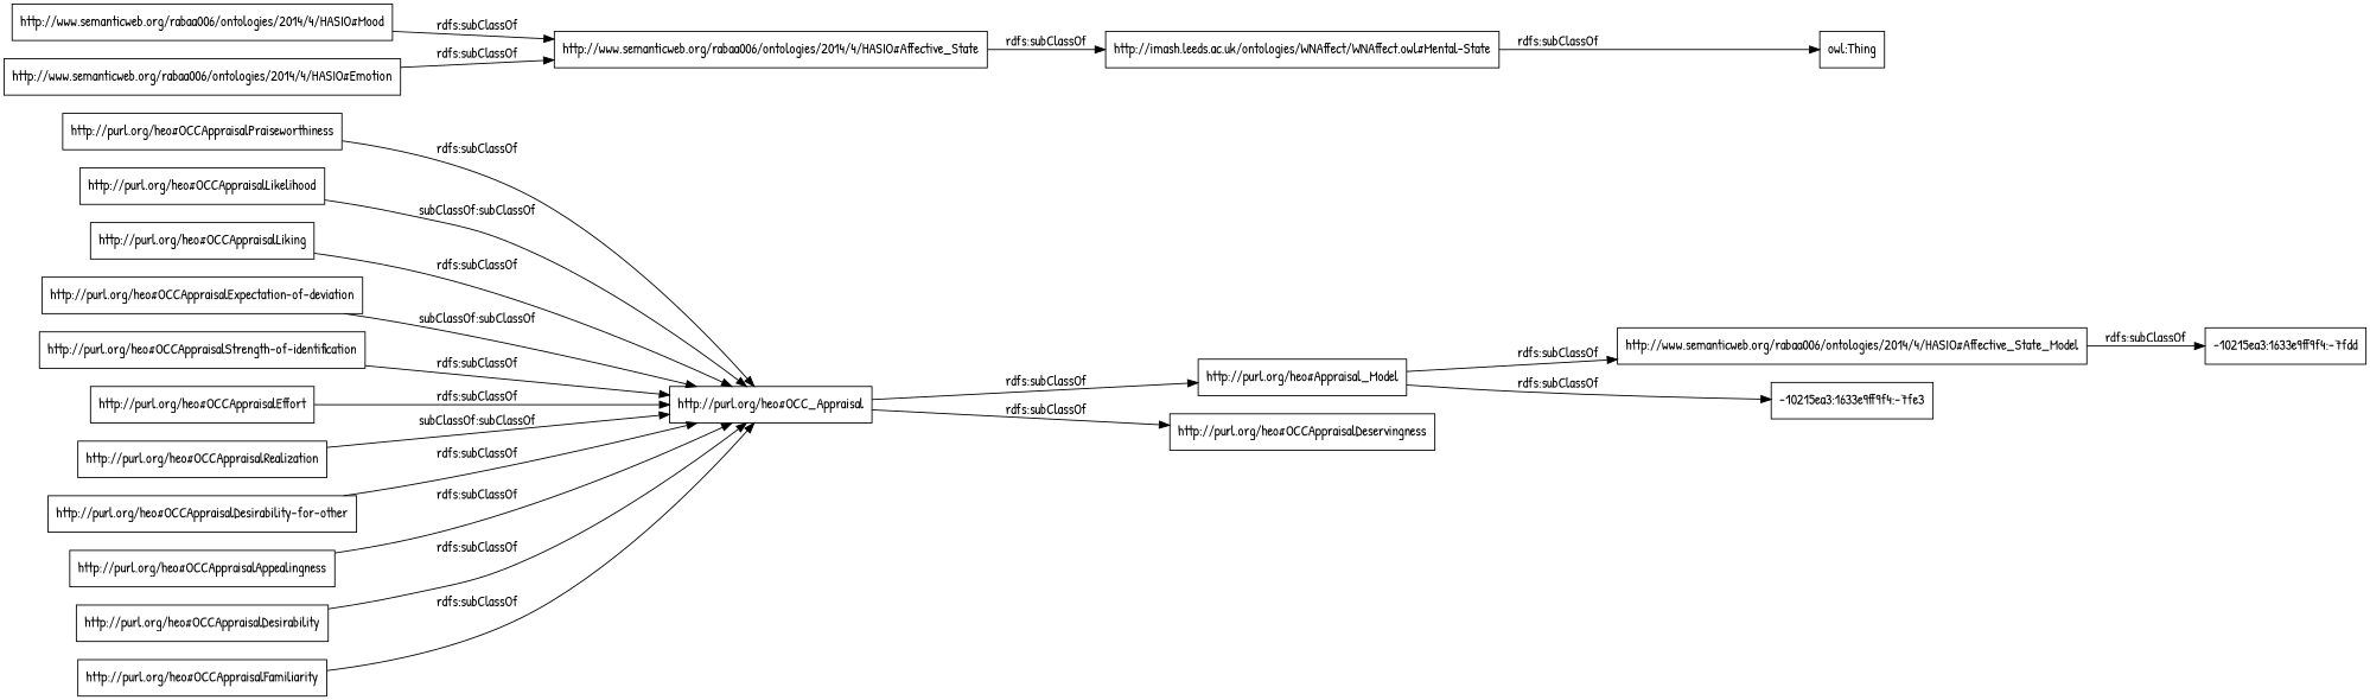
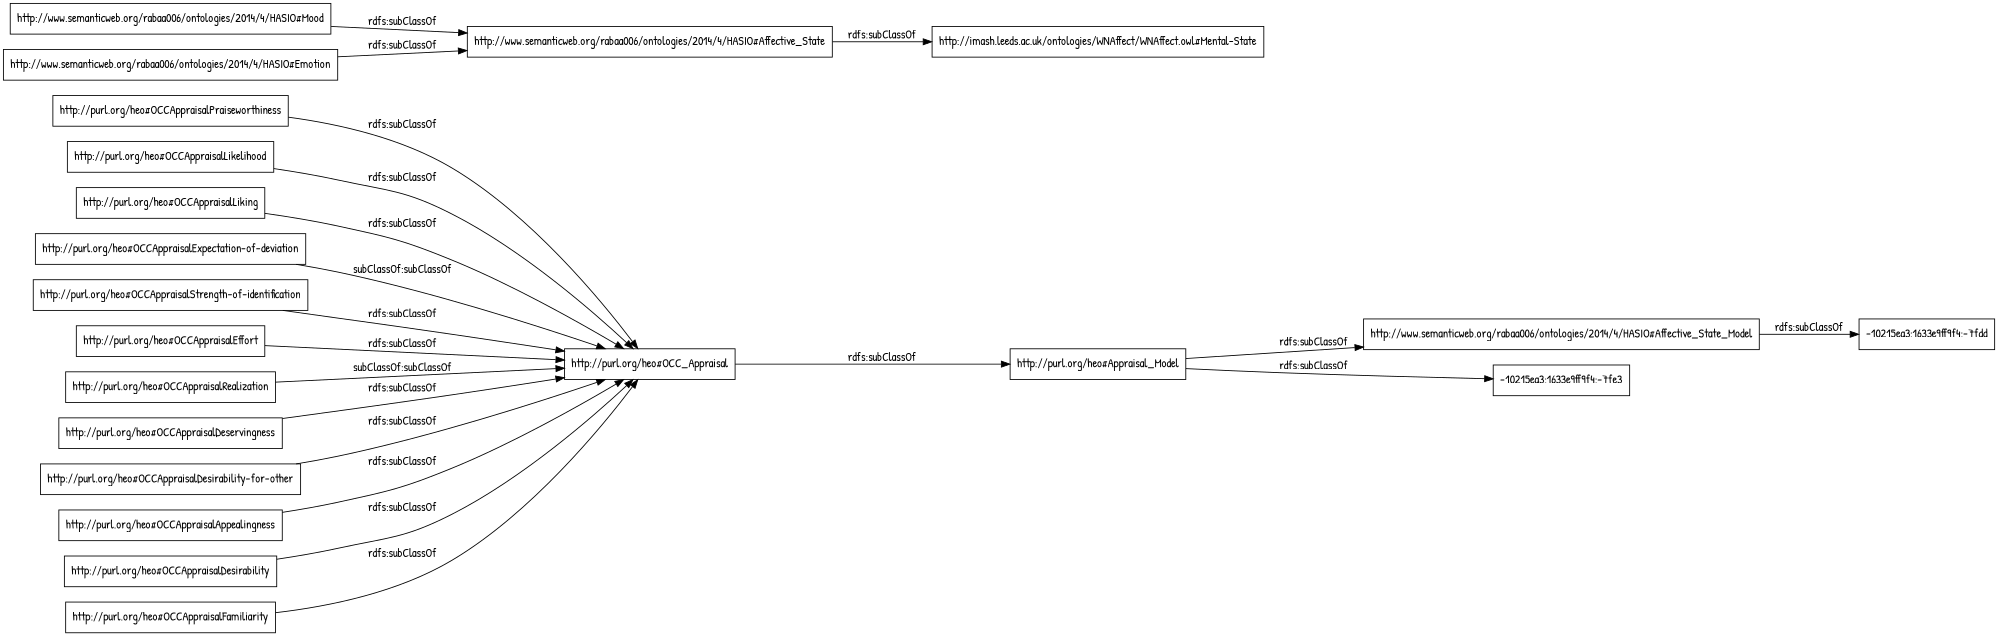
  digraph {
    fontname="Patrick Hand"
    rankdir=LR
    node [color=black fontname="Patrick Hand" shape=rectangle]
    edge [fontname="Patrick Hand"]
    "http://purl.org/heo#OCCAppraisalPraiseworthiness"
    "http://purl.org/heo#OCC_Appraisal"
    "http://purl.org/heo#Appraisal_Model"
    "http://purl.org/heo#OCCAppraisalLikelihood"
    "http://purl.org/heo#OCCAppraisalLiking"
    "http://purl.org/heo#OCCAppraisalExpectation-of-deviation"
    "http://purl.org/heo#OCCAppraisalStrength-of-identification"
    "http://www.semanticweb.org/rabaa006/ontologies/2014/4/HASIO#Mood"
    "http://www.semanticweb.org/rabaa006/ontologies/2014/4/HASIO#Affective_State"
    "http://imash.leeds.ac.uk/ontologies/WNAffect/WNAffect.owl#Mental-State"
    "http://www.semanticweb.org/rabaa006/ontologies/2014/4/HASIO#Emotion"
    "http://purl.org/heo#OCCAppraisalEffort"
-   "owl:Thing"
    "http://purl.org/heo#OCCAppraisalRealization"
    "http://purl.org/heo#OCCAppraisalDeservingness"
    "http://www.semanticweb.org/rabaa006/ontologies/2014/4/HASIO#Affective_State_Model"
    "-10215ea3:1633e9ff9f4:-7fe3"
    "http://purl.org/heo#OCCAppraisalDesirability-for-other"
    "http://purl.org/heo#OCCAppraisalAppealingness"
    "http://purl.org/heo#OCCAppraisalDesirability"
    "http://purl.org/heo#OCCAppraisalFamiliarity"
    "-10215ea3:1633e9ff9f4:-7fdd"
    "http://purl.org/heo#OCCAppraisalPraiseworthiness" -> "http://purl.org/heo#OCC_Appraisal" [label="rdfs:subClassOf"]
    "http://purl.org/heo#OCC_Appraisal" -> "http://purl.org/heo#Appraisal_Model" [label="rdfs:subClassOf"]
    "http://purl.org/heo#Appraisal_Model" -> "http://www.semanticweb.org/rabaa006/ontologies/2014/4/HASIO#Affective_State_Model" [label="rdfs:subClassOf"]
    "http://purl.org/heo#Appraisal_Model" -> "-10215ea3:1633e9ff9f4:-7fe3" [label="rdfs:subClassOf"]
-   "http://purl.org/heo#OCCAppraisalLikelihood" -> "http://purl.org/heo#OCC_Appraisal" [label="subClassOf:subClassOf"]
+   "http://purl.org/heo#OCCAppraisalLikelihood" -> "http://purl.org/heo#OCC_Appraisal" [label="rdfs:subClassOf"]
    "http://purl.org/heo#OCCAppraisalLiking" -> "http://purl.org/heo#OCC_Appraisal" [label="rdfs:subClassOf"]
    "http://purl.org/heo#OCCAppraisalExpectation-of-deviation" -> "http://purl.org/heo#OCC_Appraisal" [label="subClassOf:subClassOf"]
    "http://purl.org/heo#OCCAppraisalStrength-of-identification" -> "http://purl.org/heo#OCC_Appraisal" [label="rdfs:subClassOf"]
    "http://www.semanticweb.org/rabaa006/ontologies/2014/4/HASIO#Mood" -> "http://www.semanticweb.org/rabaa006/ontologies/2014/4/HASIO#Affective_State" [label="rdfs:subClassOf"]
    "http://www.semanticweb.org/rabaa006/ontologies/2014/4/HASIO#Affective_State" -> "http://imash.leeds.ac.uk/ontologies/WNAffect/WNAffect.owl#Mental-State" [label="rdfs:subClassOf"]
-   "http://imash.leeds.ac.uk/ontologies/WNAffect/WNAffect.owl#Mental-State" -> "owl:Thing" [label="rdfs:subClassOf"]
    "http://www.semanticweb.org/rabaa006/ontologies/2014/4/HASIO#Emotion" -> "http://www.semanticweb.org/rabaa006/ontologies/2014/4/HASIO#Affective_State" [label="rdfs:subClassOf"]
    "http://purl.org/heo#OCCAppraisalEffort" -> "http://purl.org/heo#OCC_Appraisal" [label="rdfs:subClassOf"]
    "http://purl.org/heo#OCCAppraisalRealization" -> "http://purl.org/heo#OCC_Appraisal" [label="subClassOf:subClassOf"]
-   "http://purl.org/heo#OCC_Appraisal" -> "http://purl.org/heo#OCCAppraisalDeservingness" [label="rdfs:subClassOf"]
+   "http://purl.org/heo#OCCAppraisalDeservingness" -> "http://purl.org/heo#OCC_Appraisal" [label="rdfs:subClassOf"]
    "http://www.semanticweb.org/rabaa006/ontologies/2014/4/HASIO#Affective_State_Model" -> "-10215ea3:1633e9ff9f4:-7fdd" [label="rdfs:subClassOf"]
    "http://purl.org/heo#OCCAppraisalDesirability-for-other" -> "http://purl.org/heo#OCC_Appraisal" [label="rdfs:subClassOf"]
    "http://purl.org/heo#OCCAppraisalAppealingness" -> "http://purl.org/heo#OCC_Appraisal" [label="rdfs:subClassOf"]
    "http://purl.org/heo#OCCAppraisalDesirability" -> "http://purl.org/heo#OCC_Appraisal" [label="rdfs:subClassOf"]
    "http://purl.org/heo#OCCAppraisalFamiliarity" -> "http://purl.org/heo#OCC_Appraisal" [label="rdfs:subClassOf"]
  }
